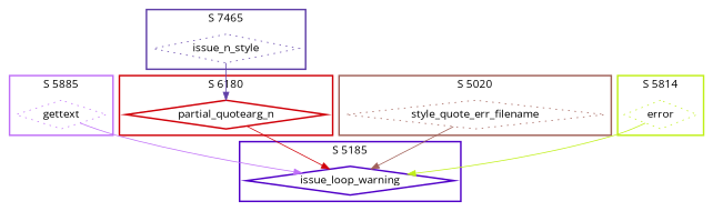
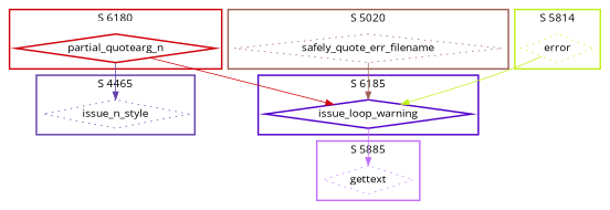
  digraph {
    fontname="Open Sans"
    node [fontname="Open Sans" shape=diamond style=dotted]
    edge [fontname="Open Sans"]
    n1 [color="#C070F8" label=gettext]
    n2 [color="#D00008" label=partial_quotearg_n style=bold]
-   n3 [color="#A06058" label=style_quote_err_filename]
+   n3 [color="#A06058" label=safely_quote_err_filename]
    n4 [color="#6040A8" label=issue_n_style]
    n5 [color="#C0F018" label=error]
    n6 [color="#5000C8" label=issue_loop_warning style=bold]
    subgraph cluster_1 {
      color="#C070F8"
      label="S 5885"
      style=bold
      n1
    }
    subgraph cluster_2 {
      color="#D00008"
      label="S 6180"
      style=bold
      n2
    }
    subgraph cluster_3 {
      color="#A06058"
      label="S 5020"
      style=bold
      n3
    }
    subgraph cluster_4 {
      color="#6040A8"
-     label="S 7465"
+     label="S 4465"
      style=bold
      n4
    }
    subgraph cluster_5 {
      color="#C0F018"
      label="S 5814"
      style=bold
      n5
    }
    subgraph cluster_6 {
      color="#5000C8"
-     label="S 5185"
+     label="S 6185"
      style=bold
      n6
    }
-   n1 -> n6 [color="#C070F8"]
+   n6 -> n1 [color="#C070F8"]
    n2 -> n6 [color="#D00008"]
    n3 -> n6 [color="#A06058"]
-   n4 -> n2 [color="#6040A8"]
+   n2 -> n4 [color="#6040A8"]
    n5 -> n6 [color="#C0F018"]
  }
